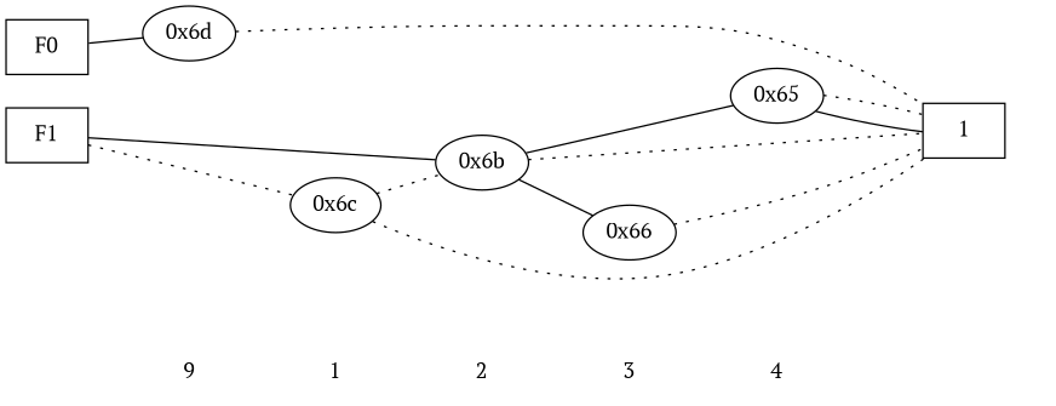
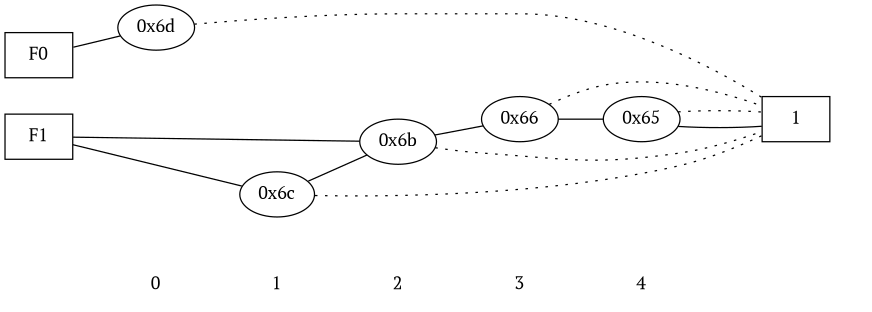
  digraph {
    fontname="PT Serif"
    rankdir=LR
    node [fontname="PT Serif" shape=plaintext]
    edge [dir=none fontname="PT Serif" style=invis]
    "CONST NODES" [style=invis]
-   " 0 " [label=9]
+   " 0 "
    " 1 "
    " 2 "
    " 3 "
    " 4 "
    F0 [shape=box]
    F1 [shape=box]
    "0x6d" [shape=""]
    "0x6c" [shape=""]
    "0x6b" [shape=""]
    n12 [label="0x66" shape=""]
    n13 [label="0x65" shape=""]
    n14 [label=1 shape=box]
    subgraph sub_1 {
      "CONST NODES"
      " 0 "
      " 1 "
      " 2 "
      " 3 "
      " 4 "
    }
    subgraph sub_2 {
      rank=same
      F0
      F1
    }
    subgraph sub_3 {
      rank=same
      " 0 "
      "0x6d"
    }
    subgraph sub_4 {
      rank=same
      " 1 "
      "0x6c"
    }
    subgraph sub_5 {
      rank=same
      " 2 "
      "0x6b"
    }
    subgraph sub_6 {
      rank=same
      " 3 "
      n12
    }
    subgraph sub_7 {
      rank=same
      " 4 "
      n13
    }
    subgraph sub_8 {
      rank=same
      "CONST NODES"
      subgraph sub_9 {
        rank=same
        n14
      }
    }
    " 0 " -> " 1 "
    " 1 " -> " 2 "
    " 2 " -> " 3 "
    " 3 " -> " 4 "
    " 4 " -> "CONST NODES"
    F0 -> F1
    F0 -> "0x6d" [style=solid]
-   F1 -> "0x6c" [style=dotted]
+   F1 -> "0x6c" [style=solid]
    F1 -> "0x6b" [style=""]
    "0x6d" -> n14 [style=dotted]
-   "0x6c" -> "0x6b" [style=dotted]
+   "0x6c" -> "0x6b" [style=""]
    "0x6c" -> n14 [style=dotted]
    "0x6b" -> n12 [style=""]
    "0x6b" -> n14 [style=dotted]
-   "0x6b" -> n13 [style=""]
+   n12 -> n13 [style=""]
    n12 -> n14 [style=dotted]
    n13 -> n14 [style=""]
    n13 -> n14 [style=dotted]
  }
